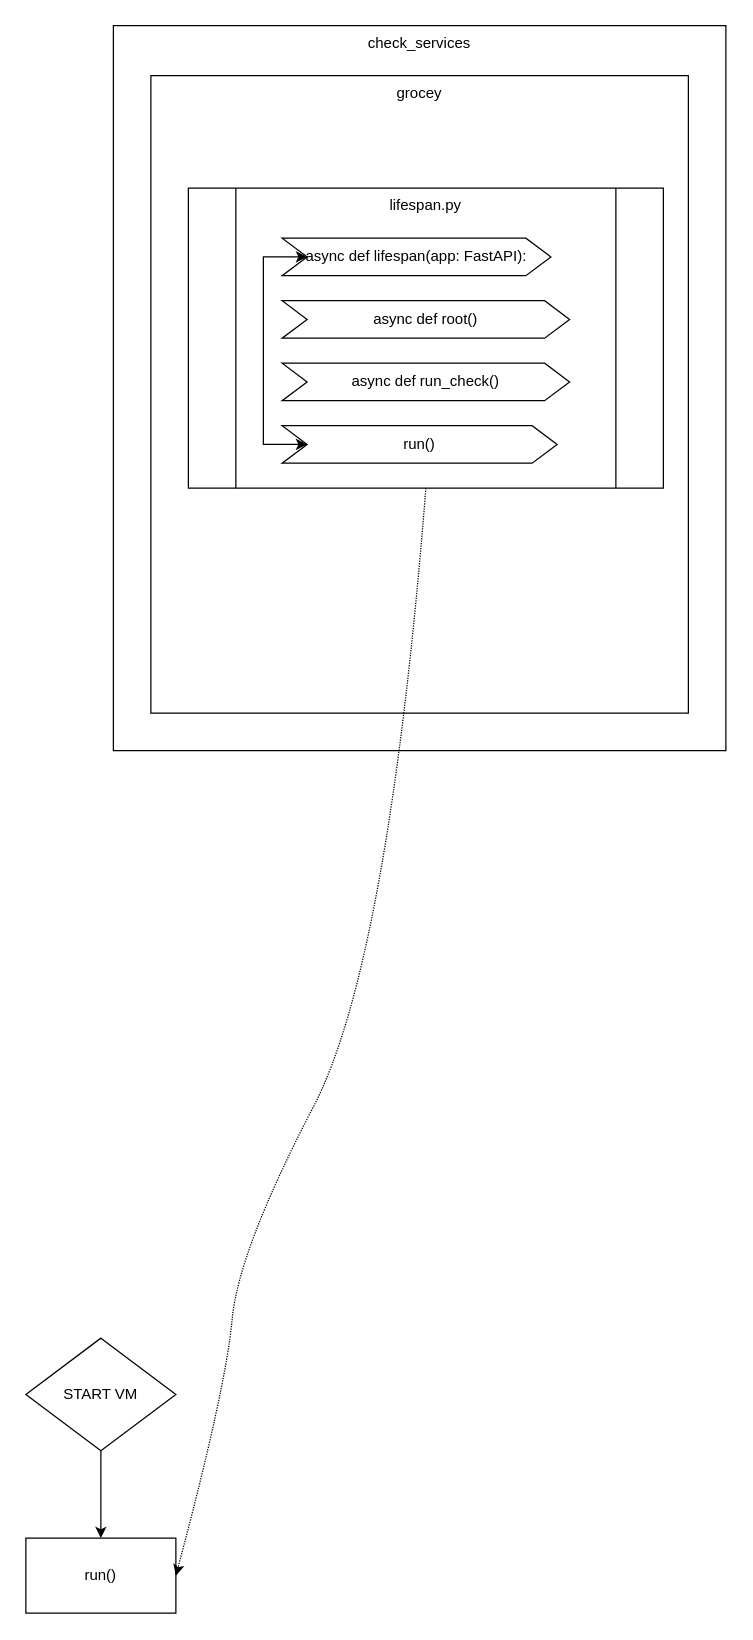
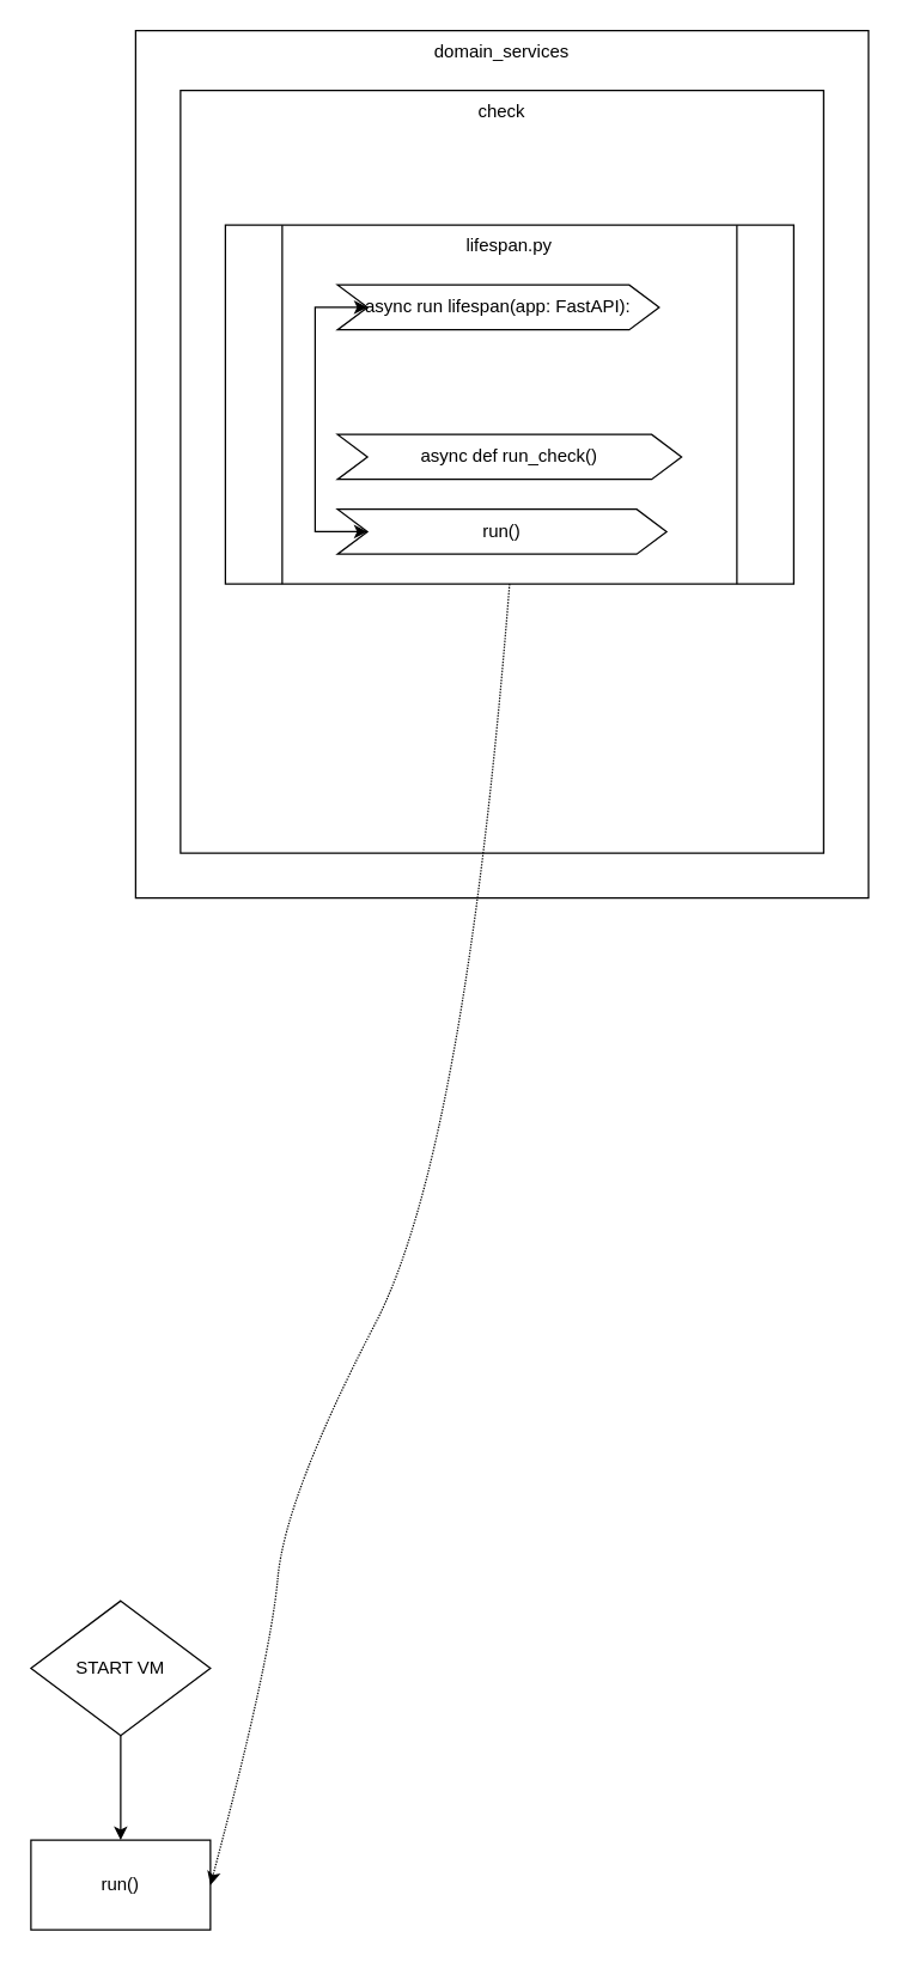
  <mxCell id="0" />
  <mxCell id="1" parent="0" />
  <mxCell id="2" value="&lt;div&gt;START VM&lt;/div&gt;" style="rhombus;whiteSpace=wrap;html=1;" parent="1" vertex="1"><mxGeometry x="20" width="120" height="90" as="geometry" y="1070" /></mxCell>
  <mxCell id="3" value="run()" style="rounded=0;whiteSpace=wrap;html=1;" parent="1" vertex="1"><mxGeometry x="20" y="1230" width="120" height="60" as="geometry" /></mxCell>
- <mxCell id="4" value="check_services" style="rounded=0;whiteSpace=wrap;html=1;verticalAlign=top;" parent="1" vertex="1"><mxGeometry x="90" y="20" width="490" height="580" as="geometry" /></mxCell>
- <mxCell id="5" value="grocey" style="rounded=0;whiteSpace=wrap;html=1;verticalAlign=top;" parent="1" vertex="1"><mxGeometry x="120" y="60" width="430" height="510" as="geometry" /></mxCell>
+ <mxCell id="4" value="domain_services" style="rounded=0;whiteSpace=wrap;html=1;verticalAlign=top;" parent="1" vertex="1"><mxGeometry x="90" y="20" width="490" height="580" as="geometry" /></mxCell>
+ <mxCell id="5" value="check" style="rounded=0;whiteSpace=wrap;html=1;verticalAlign=top;" parent="1" vertex="1"><mxGeometry x="120" y="60" width="430" height="510" as="geometry" /></mxCell>
  <mxCell id="6" value="lifespan.py" style="shape=process;whiteSpace=wrap;html=1;backgroundOutline=1;verticalAlign=top;" parent="1" vertex="1"><mxGeometry x="150" y="150" width="380" height="240" as="geometry" /></mxCell>
  <mxCell id="7" value="" style="curved=1;endArrow=classic;html=1;rounded=0;exitX=0.5;exitY=1;exitDx=0;exitDy=0;entryX=1;entryY=0.5;entryDx=0;entryDy=0;dashed=1;dashPattern=1 1;" edge="1" parent="1" source="6" target="3"><mxGeometry width="50" height="50" relative="1" as="geometry"><mxPoint x="450" y="1030" as="sourcePoint" /><mxPoint x="500" y="980" as="targetPoint" /><Array as="points"><mxPoint x="310" y="770" /><mxPoint x="190" y="1000" /><mxPoint x="180" y="1110" /></Array></mxGeometry></mxCell>
  <mxCell id="8" value="" style="endArrow=classic;html=1;rounded=0;exitX=0.5;exitY=1;exitDx=0;exitDy=0;entryX=0.5;entryY=0;entryDx=0;entryDy=0;" edge="1" parent="1" source="2" target="3"><mxGeometry width="50" height="50" relative="1" as="geometry"><mxPoint x="590" y="1050" as="sourcePoint" /><mxPoint x="640" y="1000" as="targetPoint" /></mxGeometry></mxCell>
- <mxCell id="9" value="async def lifespan(app: FastAPI):" style="shape=step;perimeter=stepPerimeter;whiteSpace=wrap;html=1;fixedSize=1;" vertex="1" parent="1"><mxGeometry x="225" y="190" width="215" height="30" as="geometry" /></mxCell>
+ <mxCell id="9" value="async run lifespan(app: FastAPI):" style="shape=step;perimeter=stepPerimeter;whiteSpace=wrap;html=1;fixedSize=1;" vertex="1" parent="1"><mxGeometry x="225" y="190" width="215" height="30" as="geometry" /></mxCell>
  <mxCell id="10" value="&lt;div align=&quot;left&quot;&gt;async def run_check()&lt;/div&gt;" style="shape=step;perimeter=stepPerimeter;whiteSpace=wrap;html=1;fixedSize=1;" vertex="1" parent="1"><mxGeometry x="225" y="290" width="230" height="30" as="geometry" /></mxCell>
- <mxCell id="11" value="&lt;div align=&quot;left&quot;&gt;async def root()&lt;/div&gt;" style="shape=step;perimeter=stepPerimeter;whiteSpace=wrap;html=1;fixedSize=1;" vertex="1" parent="1"><mxGeometry x="225" y="240" width="230" height="30" as="geometry" /></mxCell>
  <mxCell id="12" style="edgeStyle=orthogonalEdgeStyle;rounded=0;orthogonalLoop=1;jettySize=auto;html=1;exitX=0;exitY=0.5;exitDx=0;exitDy=0;entryX=0;entryY=0.5;entryDx=0;entryDy=0;startArrow=classic;startFill=1;flowAnimation=0;" edge="1" parent="1" source="13" target="9"><mxGeometry relative="1" as="geometry"><Array as="points"><mxPoint x="210" y="355" /><mxPoint x="210" y="205" /></Array></mxGeometry></mxCell>
  <mxCell id="13" value="run()" style="shape=step;perimeter=stepPerimeter;whiteSpace=wrap;html=1;fixedSize=1;" vertex="1" parent="1"><mxGeometry x="225" y="340" width="220" height="30" as="geometry" /></mxCell>
